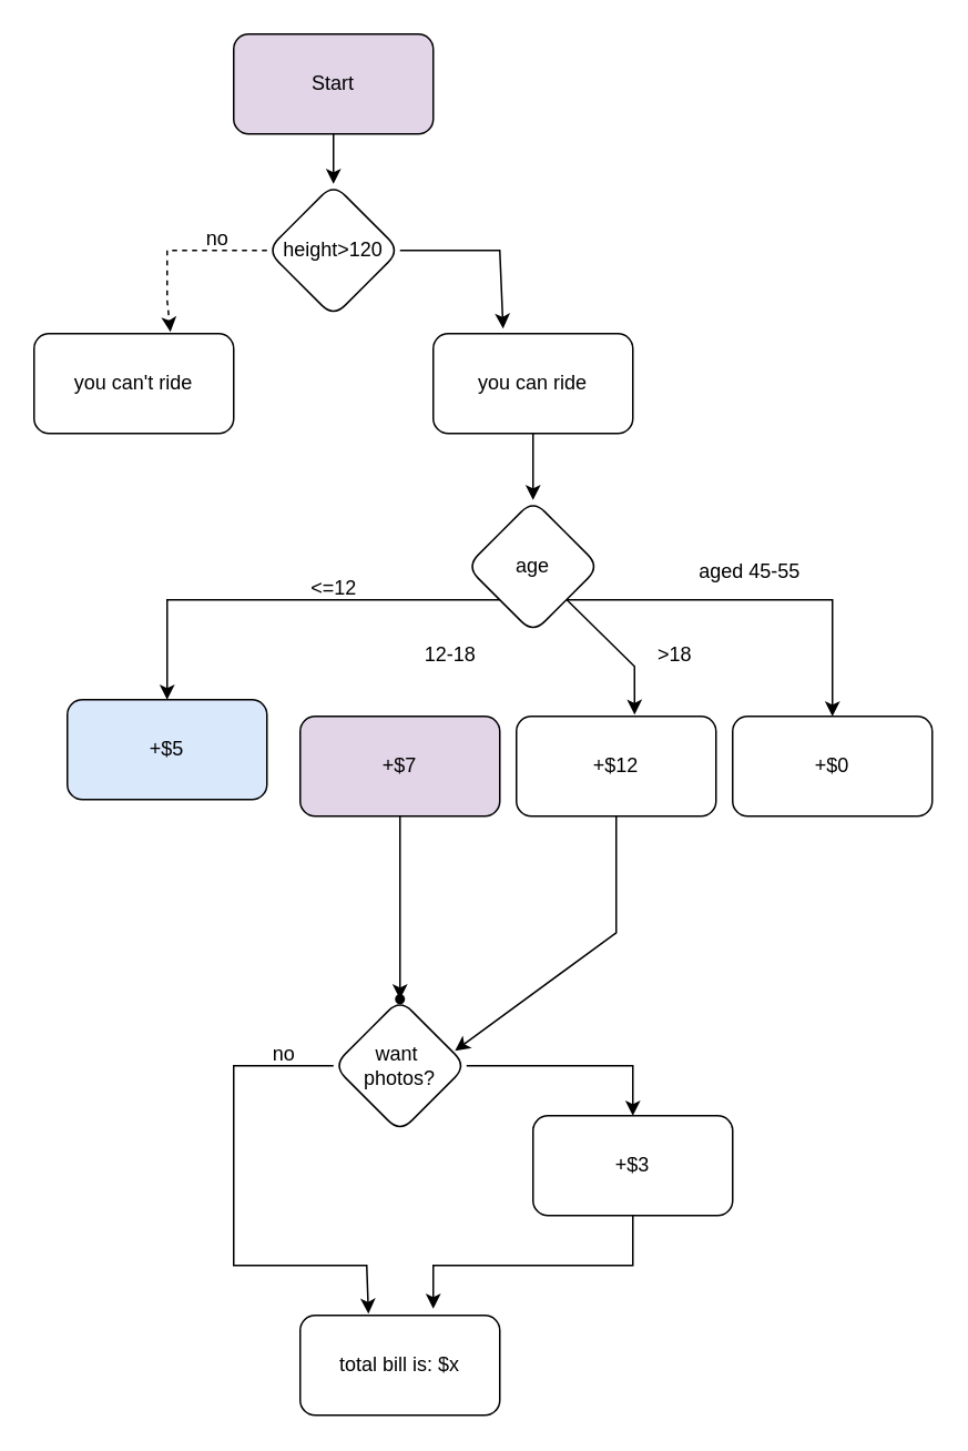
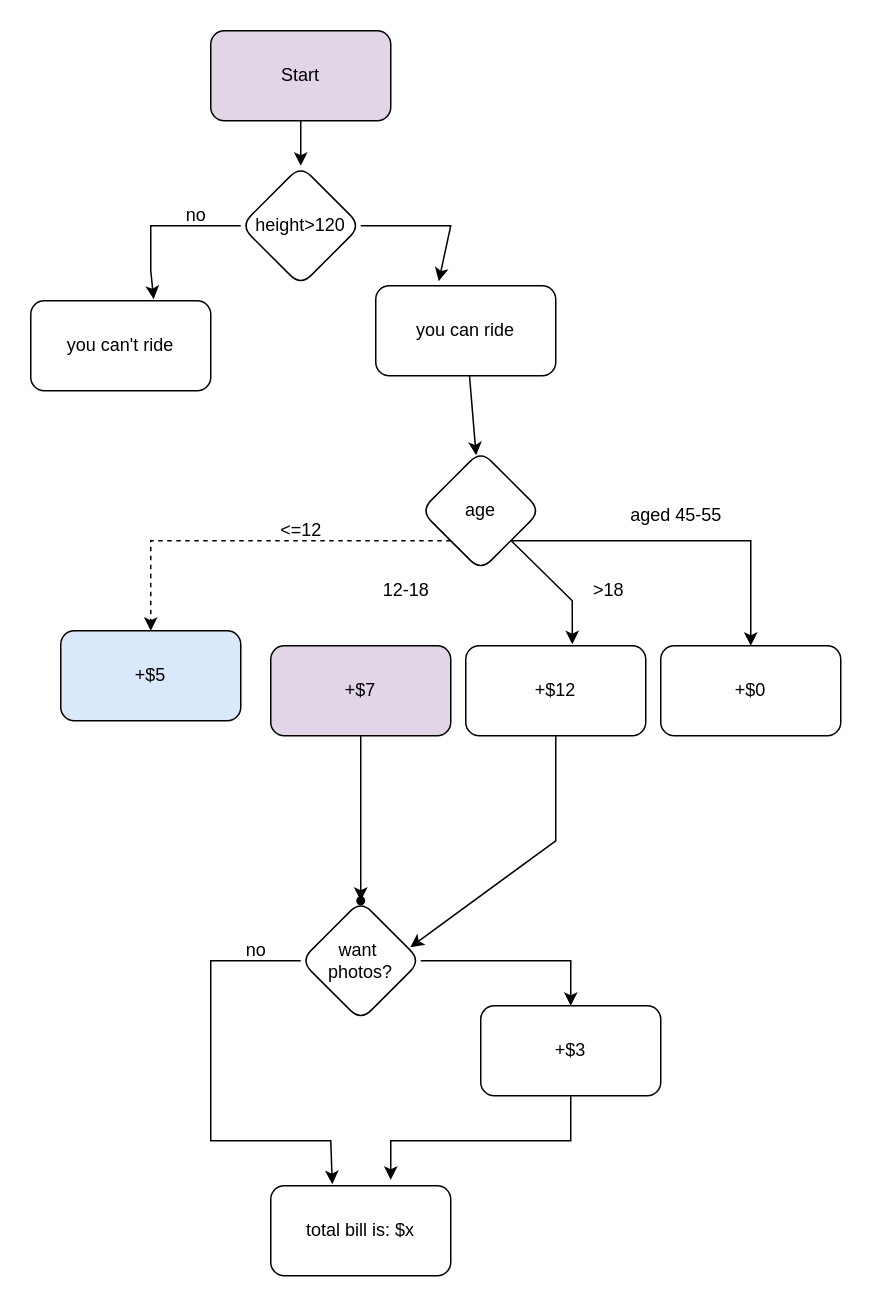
  <mxCell id="0" />
  <mxCell id="1" parent="0" />
  <mxCell id="2" value="" style="edgeStyle=none;rounded=0;orthogonalLoop=1;jettySize=auto;html=1;" edge="1" parent="1" source="3" target="6"><mxGeometry relative="1" as="geometry" /></mxCell>
  <mxCell id="3" value="Start" style="rounded=1;whiteSpace=wrap;html=1;fillColor=#e1d5e7;" vertex="1" parent="1"><mxGeometry x="140" y="20" width="120" height="60" as="geometry" /></mxCell>
- <mxCell id="4" value="" style="edgeStyle=none;rounded=0;orthogonalLoop=1;jettySize=auto;html=1;entryX=0.683;entryY=-0.017;entryDx=0;entryDy=0;entryPerimeter=0;dashed=1;" edge="1" parent="1" source="6" target="7"><mxGeometry relative="1" as="geometry"><Array as="points"><mxPoint x="130" y="150" /><mxPoint x="100" y="150" /><mxPoint x="100" y="180" /></Array></mxGeometry></mxCell>
+ <mxCell id="4" value="" style="edgeStyle=none;rounded=0;orthogonalLoop=1;jettySize=auto;html=1;entryX=0.683;entryY=-0.017;entryDx=0;entryDy=0;entryPerimeter=0;" edge="1" parent="1" source="6" target="7"><mxGeometry relative="1" as="geometry"><Array as="points"><mxPoint x="130" y="150" /><mxPoint x="100" y="150" /><mxPoint x="100" y="180" /></Array></mxGeometry></mxCell>
  <mxCell id="5" value="" style="edgeStyle=none;rounded=0;orthogonalLoop=1;jettySize=auto;html=1;entryX=0.35;entryY=-0.05;entryDx=0;entryDy=0;entryPerimeter=0;" edge="1" parent="1" source="6" target="9"><mxGeometry relative="1" as="geometry"><Array as="points"><mxPoint x="300" y="150" /></Array></mxGeometry></mxCell>
  <mxCell id="6" value="height&amp;gt;120" style="rhombus;whiteSpace=wrap;html=1;rounded=1;" vertex="1" parent="1"><mxGeometry x="160" y="110" width="80" height="80" as="geometry" /></mxCell>
  <mxCell id="7" value="you can't ride" style="rounded=1;whiteSpace=wrap;html=1;" vertex="1" parent="1"><mxGeometry x="20" y="200" width="120" height="60" as="geometry" /></mxCell>
  <mxCell id="8" value="" style="edgeStyle=none;rounded=0;orthogonalLoop=1;jettySize=auto;html=1;" edge="1" parent="1" source="9" target="13"><mxGeometry relative="1" as="geometry" /></mxCell>
- <mxCell id="9" value="you can ride" style="whiteSpace=wrap;html=1;rounded=1;" vertex="1" parent="1"><mxGeometry x="260" y="200" width="120" height="60" as="geometry" /></mxCell>
- <mxCell id="10" value="" style="edgeStyle=none;rounded=0;orthogonalLoop=1;jettySize=auto;html=1;" edge="1" parent="1" source="13" target="16"><mxGeometry relative="1" as="geometry"><Array as="points"><mxPoint x="300" y="360" /><mxPoint x="100" y="360" /></Array></mxGeometry></mxCell>
+ <mxCell id="9" value="you can ride" style="whiteSpace=wrap;html=1;rounded=1;" vertex="1" parent="1"><mxGeometry x="250" y="190" width="120" height="60" as="geometry" /></mxCell>
+ <mxCell id="10" value="" style="edgeStyle=none;rounded=0;orthogonalLoop=1;jettySize=auto;html=1;dashed=1;" edge="1" parent="1" source="13" target="16"><mxGeometry relative="1" as="geometry"><Array as="points"><mxPoint x="300" y="360" /><mxPoint x="100" y="360" /></Array></mxGeometry></mxCell>
  <mxCell id="11" value="" style="edgeStyle=none;rounded=0;orthogonalLoop=1;jettySize=auto;html=1;entryX=0.592;entryY=-0.017;entryDx=0;entryDy=0;entryPerimeter=0;" edge="1" parent="1" source="13" target="18"><mxGeometry relative="1" as="geometry"><Array as="points"><mxPoint x="381" y="400" /></Array></mxGeometry></mxCell>
  <mxCell id="12" value="" style="edgeStyle=none;rounded=0;orthogonalLoop=1;jettySize=auto;html=1;exitX=1;exitY=1;exitDx=0;exitDy=0;" edge="1" parent="1" source="13" target="19"><mxGeometry relative="1" as="geometry"><Array as="points"><mxPoint x="500" y="360" /></Array></mxGeometry></mxCell>
  <mxCell id="13" value="age" style="rhombus;whiteSpace=wrap;html=1;rounded=1;" vertex="1" parent="1"><mxGeometry x="280" y="300" width="80" height="80" as="geometry" /></mxCell>
  <mxCell id="14" value="" style="edgeStyle=none;rounded=0;orthogonalLoop=1;jettySize=auto;html=1;" edge="1" parent="1" source="15" target="27"><mxGeometry relative="1" as="geometry" /></mxCell>
  <mxCell id="15" value="+$7" style="whiteSpace=wrap;html=1;rounded=1;fillColor=#e1d5e7;" vertex="1" parent="1"><mxGeometry x="180" y="430" width="120" height="60" as="geometry" /></mxCell>
  <mxCell id="16" value="+$5" style="rounded=1;whiteSpace=wrap;html=1;fillColor=#dae8fc;" vertex="1" parent="1"><mxGeometry x="40" y="420" width="120" height="60" as="geometry" /></mxCell>
  <mxCell id="17" value="" style="edgeStyle=none;rounded=0;orthogonalLoop=1;jettySize=auto;html=1;entryX=0.913;entryY=0.388;entryDx=0;entryDy=0;entryPerimeter=0;" edge="1" parent="1" source="18" target="26"><mxGeometry relative="1" as="geometry"><mxPoint x="280" y="630" as="targetPoint" /><Array as="points"><mxPoint x="370" y="560" /></Array></mxGeometry></mxCell>
  <mxCell id="18" value="+$12" style="whiteSpace=wrap;html=1;rounded=1;" vertex="1" parent="1"><mxGeometry x="310" y="430" width="120" height="60" as="geometry" /></mxCell>
  <mxCell id="19" value="+$0" style="whiteSpace=wrap;html=1;rounded=1;" vertex="1" parent="1"><mxGeometry x="440" y="430" width="120" height="60" as="geometry" /></mxCell>
  <mxCell id="20" value="no" style="text;html=1;align=center;verticalAlign=middle;resizable=0;points=[];autosize=1;strokeColor=none;fillColor=none;" vertex="1" parent="1"><mxGeometry x="110" y="128" width="40" height="30" as="geometry" /></mxCell>
  <mxCell id="21" value="&amp;lt;=12" style="text;html=1;align=center;verticalAlign=middle;resizable=0;points=[];autosize=1;strokeColor=none;fillColor=none;" vertex="1" parent="1"><mxGeometry x="175" y="338" width="50" height="30" as="geometry" /></mxCell>
  <mxCell id="22" value="12-18" style="text;html=1;align=center;verticalAlign=middle;resizable=0;points=[];autosize=1;strokeColor=none;fillColor=none;" vertex="1" parent="1"><mxGeometry x="245" y="378" width="50" height="30" as="geometry" /></mxCell>
  <mxCell id="23" value="&amp;gt;18" style="text;html=1;align=center;verticalAlign=middle;resizable=0;points=[];autosize=1;strokeColor=none;fillColor=none;" vertex="1" parent="1"><mxGeometry x="385" y="378" width="40" height="30" as="geometry" /></mxCell>
  <mxCell id="24" value="aged 45-55" style="text;html=1;align=center;verticalAlign=middle;resizable=0;points=[];autosize=1;strokeColor=none;fillColor=none;" vertex="1" parent="1"><mxGeometry x="410" y="328" width="80" height="30" as="geometry" /></mxCell>
  <mxCell id="25" value="" style="edgeStyle=none;rounded=0;orthogonalLoop=1;jettySize=auto;html=1;entryX=0.342;entryY=-0.017;entryDx=0;entryDy=0;entryPerimeter=0;" edge="1" parent="1" source="26" target="29"><mxGeometry relative="1" as="geometry"><Array as="points"><mxPoint x="140" y="640" /><mxPoint x="140" y="760" /><mxPoint x="220" y="760" /></Array></mxGeometry></mxCell>
  <mxCell id="26" value="want&amp;nbsp;&lt;div&gt;photos?&lt;/div&gt;" style="rhombus;whiteSpace=wrap;html=1;rounded=1;" vertex="1" parent="1"><mxGeometry x="200" y="600" width="80" height="80" as="geometry" /></mxCell>
  <mxCell id="27" value="" style="shape=waypoint;sketch=0;size=6;pointerEvents=1;points=[];fillColor=default;resizable=0;rotatable=0;perimeter=centerPerimeter;snapToPoint=1;rounded=1;" vertex="1" parent="1"><mxGeometry x="230" y="590" width="20" height="20" as="geometry" /></mxCell>
  <mxCell id="28" value="" style="edgeStyle=none;rounded=0;orthogonalLoop=1;jettySize=auto;html=1;exitX=1;exitY=0.5;exitDx=0;exitDy=0;" edge="1" parent="1" source="26" target="32"><mxGeometry relative="1" as="geometry"><mxPoint x="290" y="600" as="sourcePoint" /><Array as="points"><mxPoint x="310" y="640" /><mxPoint x="380" y="640" /></Array></mxGeometry></mxCell>
  <mxCell id="29" value="total bill is: $x" style="whiteSpace=wrap;html=1;rounded=1;" vertex="1" parent="1"><mxGeometry x="180" y="790" width="120" height="60" as="geometry" /></mxCell>
  <mxCell id="30" value="no" style="text;html=1;align=center;verticalAlign=middle;resizable=0;points=[];autosize=1;strokeColor=none;fillColor=none;" vertex="1" parent="1"><mxGeometry x="150" y="618" width="40" height="30" as="geometry" /></mxCell>
  <mxCell id="31" value="" style="edgeStyle=none;rounded=0;orthogonalLoop=1;jettySize=auto;html=1;" edge="1" parent="1" source="32"><mxGeometry relative="1" as="geometry"><mxPoint x="260" y="786" as="targetPoint" /><Array as="points"><mxPoint x="380" y="760" /><mxPoint x="260" y="760" /></Array></mxGeometry></mxCell>
  <mxCell id="32" value="+$3" style="whiteSpace=wrap;html=1;sketch=0;pointerEvents=1;resizable=0;rounded=1;" vertex="1" parent="1"><mxGeometry x="320" y="670" width="120" height="60" as="geometry" /></mxCell>
